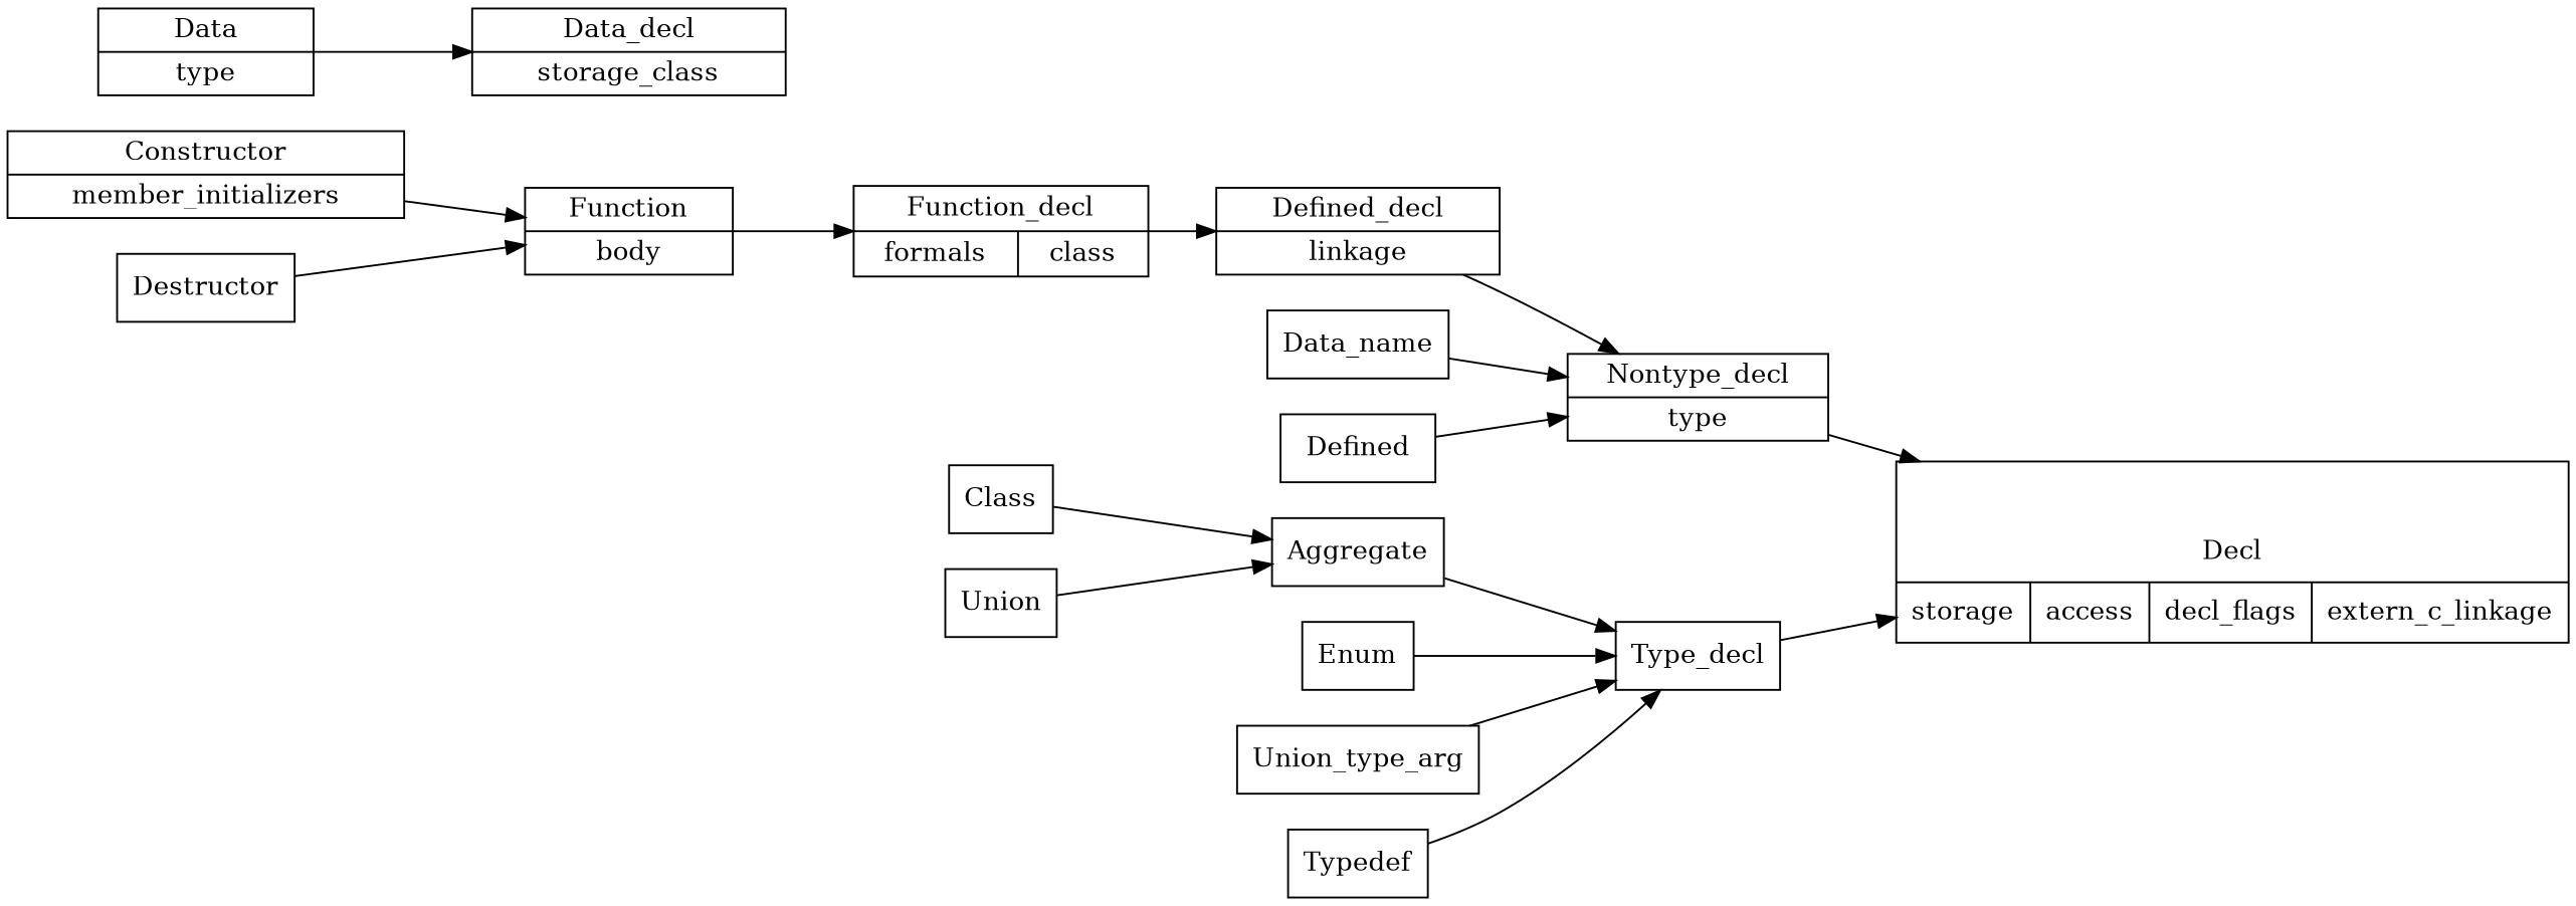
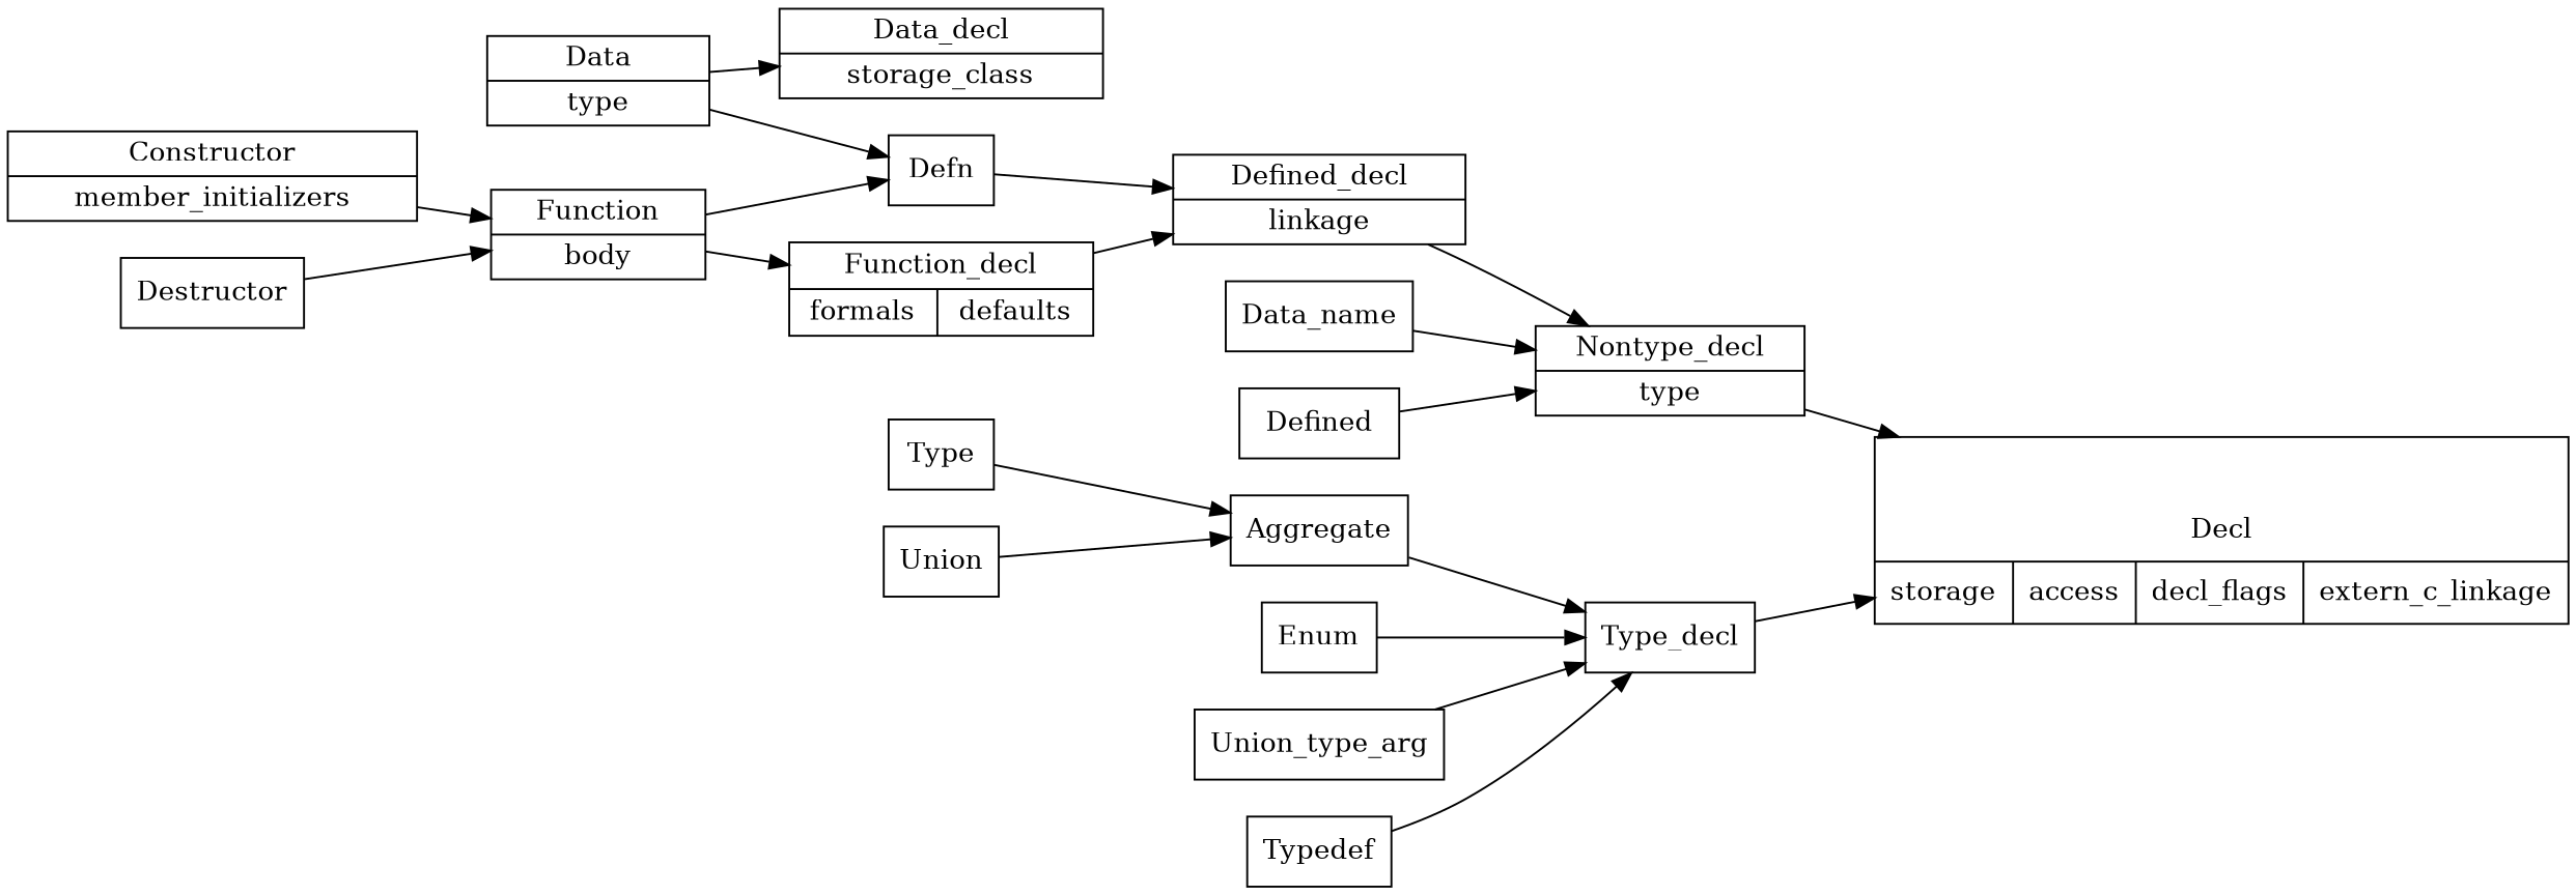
  digraph {
    rankdir=LR
    node [shape=record]
    n1 [height=1.33 label="\n\nDecl|{storage|access|decl_flags|extern_c_linkage}" width=2.17]
    n2 [height=0.50 label="Nontype_decl|{type}" width=1.92]
    n3 [height=0.50 label="Defined_decl|{linkage}" width=2.08]
    n4 [height=0.50 label="Data_decl|{storage_class}" width=2.31]
-   n5 [height=0.67 label="Function_decl|{formals|class}" width=2.17]
+   n5 [height=0.67 label="Function_decl|{formals|defaults}" width=2.17]
    n6 [height=0.50 label="Data|{type}" width=1.58]
+   Defn [height=0.50 width=0.75]
    n8 [height=0.50 label="Function|{body}" width=1.53]
    n9 [height=0.50 label="Constructor|{member_initializers}" width=2.92]
    Aggregate [height=0.50 width=1.06]
    Type_decl [height=0.50 width=1.03]
-   Class [height=0.50 width=0.75]
+   Class [height=0.50 width=0.75 label=Type]
    Union [height=0.50 width=0.75]
    n14 [height=0.50 label=Data_name width=1.33]
    Enum [height=0.50 width=0.75]
    n16 [height=0.50 label=Defined width=1.14]
    Destructor [height=0.50 width=1.06]
    n18 [height=0.50 label=Union_type_arg width=1.72]
    Typedef [height=0.50 width=0.86]
    n2 -> n1
    n3 -> n2
    n5 -> n3
    n6 -> n4
+   n6 -> Defn
+   Defn -> n3
    n8 -> n5
+   n8 -> Defn
    n9 -> n8
    Aggregate -> Type_decl
    Type_decl -> n1
    Class -> Aggregate
    Union -> Aggregate
    n14 -> n2
    Enum -> Type_decl
    n16 -> n2
    Destructor -> n8
    n18 -> Type_decl
    Typedef -> Type_decl
  }
